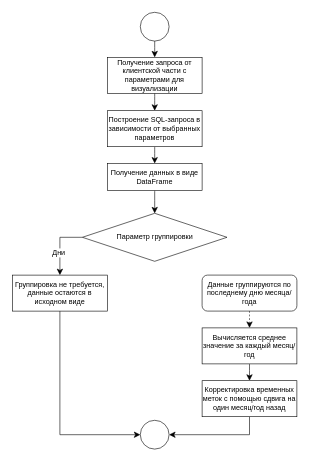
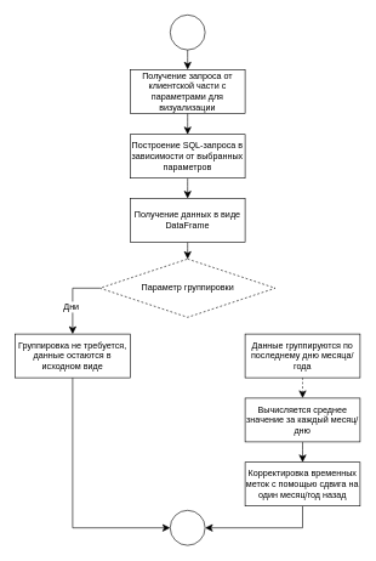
  <mxCell id="0" />
  <mxCell id="1" parent="0" />
  <mxCell id="2" style="edgeStyle=none;curved=1;rounded=0;orthogonalLoop=1;jettySize=auto;html=1;fontSize=12;startSize=8;endSize=8;" parent="1" source="3" target="5" edge="1"><mxGeometry relative="1" as="geometry" /></mxCell>
  <mxCell id="3" value="" style="ellipse;whiteSpace=wrap;html=1;aspect=fixed;" parent="1" vertex="1"><mxGeometry x="233" y="20" width="48" height="48" as="geometry" /></mxCell>
  <mxCell id="4" style="edgeStyle=none;curved=1;rounded=0;orthogonalLoop=1;jettySize=auto;html=1;entryX=0.5;entryY=0;entryDx=0;entryDy=0;fontSize=12;startSize=8;endSize=8;" parent="1" source="5" target="7" edge="1"><mxGeometry relative="1" as="geometry" /></mxCell>
  <mxCell id="5" value="Получение запроса от клиентской части с параметрами для визуализации" style="rounded=0;whiteSpace=wrap;html=1;" parent="1" vertex="1"><mxGeometry x="178" y="95" width="158" height="60" as="geometry" /></mxCell>
  <mxCell id="6" style="edgeStyle=none;curved=1;rounded=0;orthogonalLoop=1;jettySize=auto;html=1;fontSize=12;startSize=8;endSize=8;" parent="1" source="7" target="9" edge="1"><mxGeometry relative="1" as="geometry" /></mxCell>
  <mxCell id="7" value="Построение SQL-запроса в зависимости от выбранных параметров" style="rounded=0;whiteSpace=wrap;html=1;" parent="1" vertex="1"><mxGeometry x="178" y="184" width="158" height="60" as="geometry" /></mxCell>
  <mxCell id="8" style="edgeStyle=none;curved=1;rounded=0;orthogonalLoop=1;jettySize=auto;html=1;entryX=0.5;entryY=0;entryDx=0;entryDy=0;fontSize=12;startSize=8;endSize=8;" parent="1" source="9" target="12" edge="1"><mxGeometry relative="1" as="geometry" /></mxCell>
- <mxCell id="9" value="Получение данных в виде DataFrame" style="rounded=0;whiteSpace=wrap;html=1;" parent="1" vertex="1"><mxGeometry x="178" y="272" width="158" height="45" as="geometry" /></mxCell>
+ <mxCell id="9" value="Получение данных в виде DataFrame" style="rounded=0;whiteSpace=wrap;html=1;" parent="1" vertex="1"><mxGeometry x="178" y="272" width="158" height="60" as="geometry" /></mxCell>
  <mxCell id="10" style="edgeStyle=orthogonalEdgeStyle;rounded=0;orthogonalLoop=1;jettySize=auto;html=1;entryX=0.5;entryY=0;entryDx=0;entryDy=0;fontSize=12;startSize=8;endSize=8;exitX=0;exitY=0.5;exitDx=0;exitDy=0;" parent="1" source="12" target="14" edge="1"><mxGeometry relative="1" as="geometry" /></mxCell>
  <mxCell id="11" value="Дни" style="edgeLabel;html=1;align=center;verticalAlign=middle;resizable=0;points=[];fontSize=12;" parent="10" vertex="1" connectable="0"><mxGeometry x="-0.159" y="3" relative="1" as="geometry"><mxPoint x="-6" y="21" as="offset" /></mxGeometry></mxCell>
- <mxCell id="12" value="Параметр группировки" style="rhombus;whiteSpace=wrap;html=1;" parent="1" vertex="1"><mxGeometry x="136.5" y="355" width="241" height="80" as="geometry" /></mxCell>
+ <mxCell id="12" value="Параметр группировки" style="rhombus;whiteSpace=wrap;html=1;dashed=1;" parent="1" vertex="1"><mxGeometry x="136.5" y="355" width="241" height="80" as="geometry" /></mxCell>
  <mxCell id="13" style="edgeStyle=orthogonalEdgeStyle;rounded=0;orthogonalLoop=1;jettySize=auto;html=1;entryX=0;entryY=0.5;entryDx=0;entryDy=0;fontSize=12;startSize=8;endSize=8;exitX=0.5;exitY=1;exitDx=0;exitDy=0;" parent="1" source="14" target="21" edge="1"><mxGeometry relative="1" as="geometry" /></mxCell>
  <mxCell id="14" value="Группировка не требуется, данные остаются в исходном виде" style="rounded=0;whiteSpace=wrap;html=1;" parent="1" vertex="1"><mxGeometry x="20" y="458" width="158" height="60" as="geometry" /></mxCell>
  <mxCell id="15" style="edgeStyle=none;curved=1;rounded=0;orthogonalLoop=1;jettySize=auto;html=1;fontSize=12;startSize=8;endSize=8;dashed=1;" parent="1" source="16" target="18" edge="1"><mxGeometry relative="1" as="geometry" /></mxCell>
- <mxCell id="16" value="Данные группируются по последнему дню месяца/года" style="whiteSpace=wrap;html=1;rounded=1;" parent="1" vertex="1"><mxGeometry x="336" y="458" width="158" height="60" as="geometry" /></mxCell>
+ <mxCell id="16" value="Данные группируются по последнему дню месяца/года" style="rounded=0;whiteSpace=wrap;html=1;" parent="1" vertex="1"><mxGeometry x="336" y="458" width="158" height="60" as="geometry" /></mxCell>
  <mxCell id="17" style="edgeStyle=none;curved=1;rounded=0;orthogonalLoop=1;jettySize=auto;html=1;entryX=0.5;entryY=0;entryDx=0;entryDy=0;fontSize=12;startSize=8;endSize=8;" parent="1" source="18" target="20" edge="1"><mxGeometry relative="1" as="geometry" /></mxCell>
- <mxCell id="18" value="Вычисляется среднее значение за каждый месяц/год" style="rounded=0;whiteSpace=wrap;html=1;" parent="1" vertex="1"><mxGeometry x="336" y="546" width="158" height="60" as="geometry" /></mxCell>
+ <mxCell id="18" value="Вычисляется среднее значение за каждый месяц/дню" style="rounded=0;whiteSpace=wrap;html=1;" parent="1" vertex="1"><mxGeometry x="336" y="546" width="158" height="60" as="geometry" /></mxCell>
  <mxCell id="19" style="edgeStyle=orthogonalEdgeStyle;rounded=0;orthogonalLoop=1;jettySize=auto;html=1;entryX=1;entryY=0.5;entryDx=0;entryDy=0;fontSize=12;startSize=8;endSize=8;exitX=0.5;exitY=1;exitDx=0;exitDy=0;" parent="1" source="20" target="21" edge="1"><mxGeometry relative="1" as="geometry" /></mxCell>
  <mxCell id="20" value="Корректировка временных меток с помощью сдвига на один месяц/год назад" style="rounded=0;whiteSpace=wrap;html=1;" parent="1" vertex="1"><mxGeometry x="336" y="634" width="158" height="60" as="geometry" /></mxCell>
  <mxCell id="21" value="" style="ellipse;whiteSpace=wrap;html=1;aspect=fixed;" parent="1" vertex="1"><mxGeometry x="233" y="700" width="48" height="48" as="geometry" /></mxCell>
